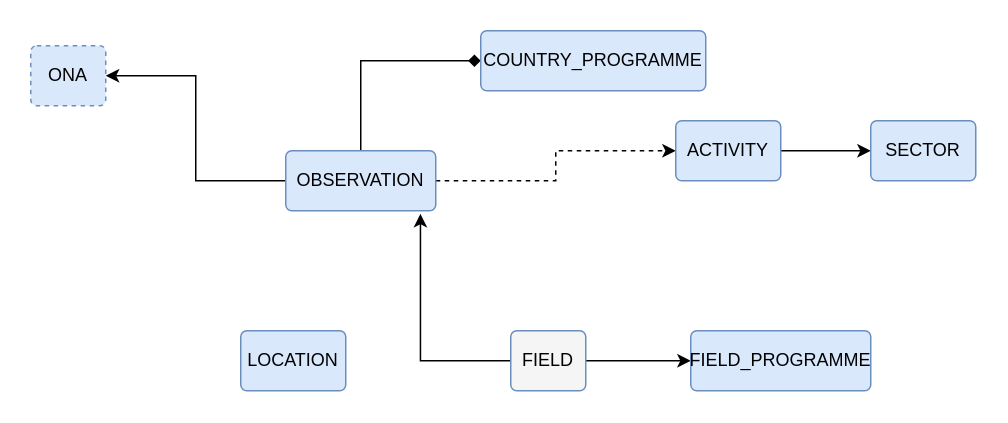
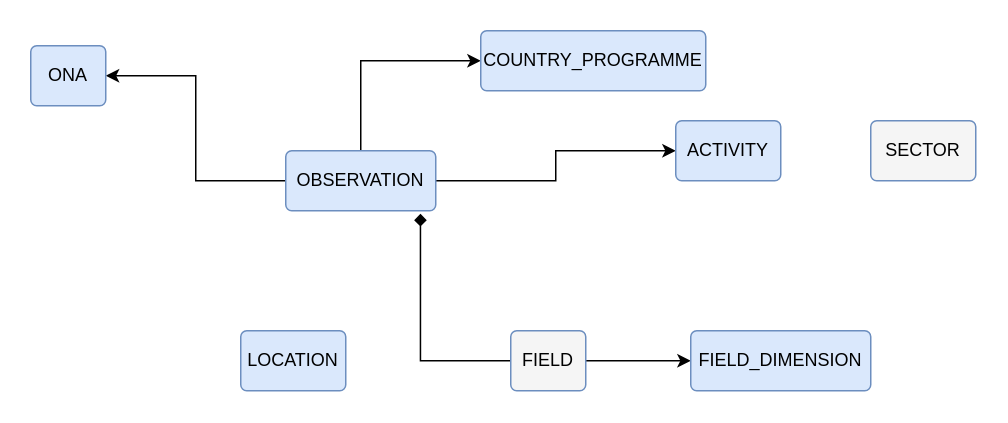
  <mxCell id="0" />
  <mxCell id="1" parent="0" />
- <mxCell id="2" style="edgeStyle=orthogonalEdgeStyle;rounded=0;orthogonalLoop=1;jettySize=auto;html=1;exitX=1;exitY=0.5;exitDx=0;exitDy=0;entryX=0;entryY=0.5;entryDx=0;entryDy=0;dashed=1;" edge="1" parent="1" source="5" target="9"><mxGeometry relative="1" as="geometry" /></mxCell>
- <mxCell id="3" style="edgeStyle=orthogonalEdgeStyle;rounded=0;orthogonalLoop=1;jettySize=auto;html=1;exitX=0.5;exitY=0;exitDx=0;exitDy=0;entryX=0;entryY=0.5;entryDx=0;entryDy=0;endArrow=diamond;" edge="1" parent="1" source="5" target="10"><mxGeometry relative="1" as="geometry" /></mxCell>
+ <mxCell id="2" style="edgeStyle=orthogonalEdgeStyle;rounded=0;orthogonalLoop=1;jettySize=auto;html=1;exitX=1;exitY=0.5;exitDx=0;exitDy=0;entryX=0;entryY=0.5;entryDx=0;entryDy=0;" edge="1" parent="1" source="5" target="9"><mxGeometry relative="1" as="geometry" /></mxCell>
+ <mxCell id="3" style="edgeStyle=orthogonalEdgeStyle;rounded=0;orthogonalLoop=1;jettySize=auto;html=1;exitX=0.5;exitY=0;exitDx=0;exitDy=0;entryX=0;entryY=0.5;entryDx=0;entryDy=0;" edge="1" parent="1" source="5" target="10"><mxGeometry relative="1" as="geometry" /></mxCell>
  <mxCell id="4" style="edgeStyle=orthogonalEdgeStyle;rounded=0;orthogonalLoop=1;jettySize=auto;html=1;exitX=0;exitY=0.5;exitDx=0;exitDy=0;entryX=1;entryY=0.5;entryDx=0;entryDy=0;" edge="1" parent="1" source="5" target="11"><mxGeometry relative="1" as="geometry" /></mxCell>
  <mxCell id="5" value="OBSERVATION" style="rounded=1;arcSize=10;whiteSpace=wrap;html=1;align=center;fillColor=#dae8fc;strokeColor=#6c8ebf;" vertex="1" parent="1"><mxGeometry x="190" y="100" width="100" height="40" as="geometry" /></mxCell>
  <mxCell id="6" style="edgeStyle=orthogonalEdgeStyle;rounded=0;orthogonalLoop=1;jettySize=auto;html=1;exitX=0.5;exitY=1;exitDx=0;exitDy=0;" edge="1" parent="1" source="5" target="5"><mxGeometry relative="1" as="geometry" /></mxCell>
  <mxCell id="7" value="LOCATION" style="rounded=1;arcSize=10;whiteSpace=wrap;html=1;align=center;fillColor=#dae8fc;strokeColor=#6c8ebf;" vertex="1" parent="1"><mxGeometry x="160" y="220" width="70" height="40" as="geometry" /></mxCell>
- <mxCell id="8" style="edgeStyle=orthogonalEdgeStyle;rounded=0;orthogonalLoop=1;jettySize=auto;html=1;exitX=1;exitY=0.5;exitDx=0;exitDy=0;entryX=0;entryY=0.5;entryDx=0;entryDy=0;" edge="1" parent="1" source="9" target="16"><mxGeometry relative="1" as="geometry" /></mxCell>
  <mxCell id="9" value="ACTIVITY" style="rounded=1;arcSize=10;whiteSpace=wrap;html=1;align=center;fillColor=#dae8fc;strokeColor=#6c8ebf;" vertex="1" parent="1"><mxGeometry x="450" y="80" width="70" height="40" as="geometry" /></mxCell>
  <mxCell id="10" value="COUNTRY_PROGRAMME" style="rounded=1;arcSize=10;whiteSpace=wrap;html=1;align=center;fillColor=#dae8fc;strokeColor=#6c8ebf;" vertex="1" parent="1"><mxGeometry x="320" y="20" width="150" height="40" as="geometry" /></mxCell>
- <mxCell id="11" value="ONA" style="rounded=1;arcSize=10;whiteSpace=wrap;html=1;align=center;fillColor=#dae8fc;strokeColor=#6c8ebf;dashed=1;" vertex="1" parent="1"><mxGeometry x="20" y="30" width="50" height="40" as="geometry" /></mxCell>
+ <mxCell id="11" value="ONA" style="rounded=1;arcSize=10;whiteSpace=wrap;html=1;align=center;fillColor=#dae8fc;strokeColor=#6c8ebf;" vertex="1" parent="1"><mxGeometry x="20" y="30" width="50" height="40" as="geometry" /></mxCell>
  <mxCell id="12" style="edgeStyle=orthogonalEdgeStyle;rounded=0;orthogonalLoop=1;jettySize=auto;html=1;exitX=1;exitY=0.5;exitDx=0;exitDy=0;entryX=0;entryY=0.5;entryDx=0;entryDy=0;" edge="1" parent="1" source="14" target="15"><mxGeometry relative="1" as="geometry" /></mxCell>
- <mxCell id="13" style="edgeStyle=orthogonalEdgeStyle;rounded=0;orthogonalLoop=1;jettySize=auto;html=1;exitX=0;exitY=0.5;exitDx=0;exitDy=0;entryX=0.898;entryY=1.051;entryDx=0;entryDy=0;entryPerimeter=0;" edge="1" parent="1" source="14" target="5"><mxGeometry relative="1" as="geometry" /></mxCell>
+ <mxCell id="13" style="edgeStyle=orthogonalEdgeStyle;rounded=0;orthogonalLoop=1;jettySize=auto;html=1;exitX=0;exitY=0.5;exitDx=0;exitDy=0;entryX=0.898;entryY=1.051;entryDx=0;entryDy=0;entryPerimeter=0;endArrow=diamond;" edge="1" parent="1" source="14" target="5"><mxGeometry relative="1" as="geometry" /></mxCell>
  <mxCell id="14" value="FIELD" style="rounded=1;arcSize=10;whiteSpace=wrap;html=1;align=center;fillColor=#f5f5f5;strokeColor=#6c8ebf;" vertex="1" parent="1"><mxGeometry x="340" y="220" width="50" height="40" as="geometry" /></mxCell>
- <mxCell id="15" value="FIELD_PROGRAMME" style="rounded=1;arcSize=10;whiteSpace=wrap;html=1;align=center;fillColor=#dae8fc;strokeColor=#6c8ebf;" vertex="1" parent="1"><mxGeometry x="460" y="220" width="120" height="40" as="geometry" /></mxCell>
- <mxCell id="16" value="SECTOR" style="rounded=1;arcSize=10;whiteSpace=wrap;html=1;align=center;fillColor=#dae8fc;strokeColor=#6c8ebf;" vertex="1" parent="1"><mxGeometry x="580" y="80" width="70" height="40" as="geometry" /></mxCell>
+ <mxCell id="15" value="FIELD_DIMENSION" style="rounded=1;arcSize=10;whiteSpace=wrap;html=1;align=center;fillColor=#dae8fc;strokeColor=#6c8ebf;" vertex="1" parent="1"><mxGeometry x="460" y="220" width="120" height="40" as="geometry" /></mxCell>
+ <mxCell id="16" value="SECTOR" style="rounded=1;arcSize=10;whiteSpace=wrap;html=1;align=center;fillColor=#f5f5f5;strokeColor=#6c8ebf;" vertex="1" parent="1"><mxGeometry x="580" y="80" width="70" height="40" as="geometry" /></mxCell>
